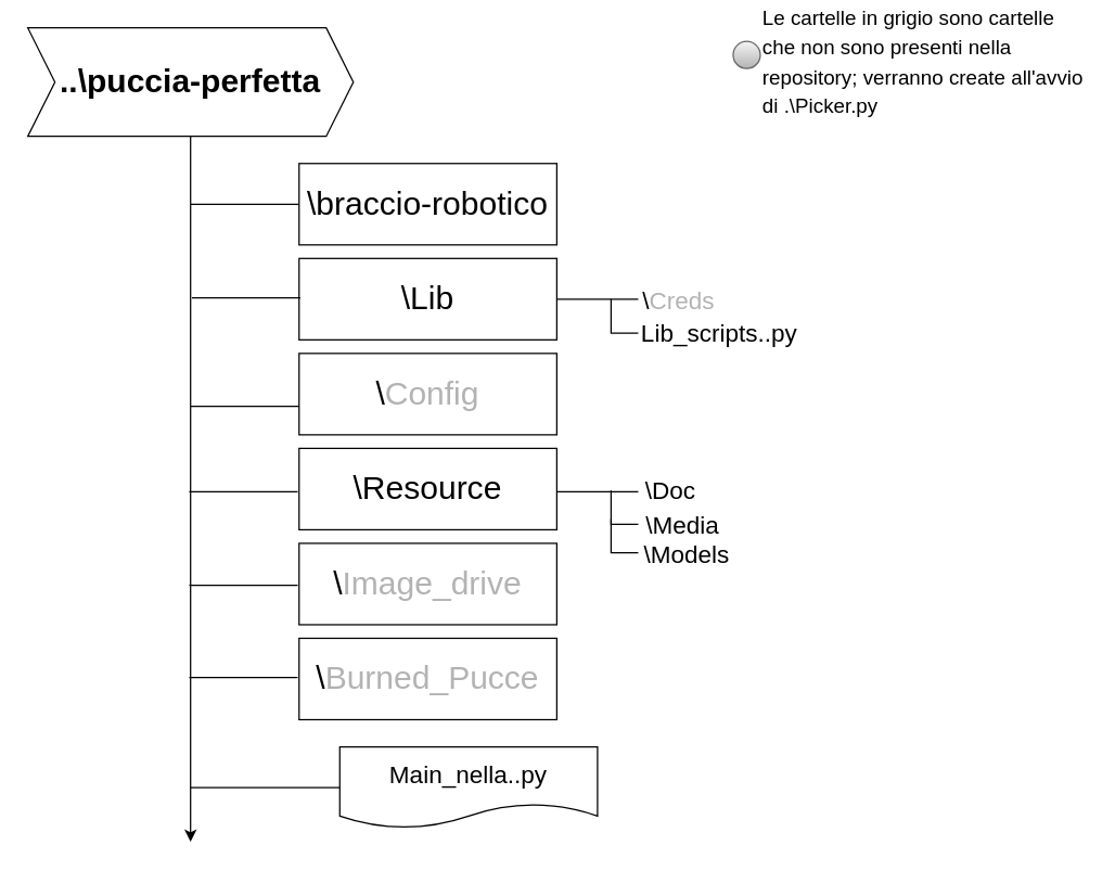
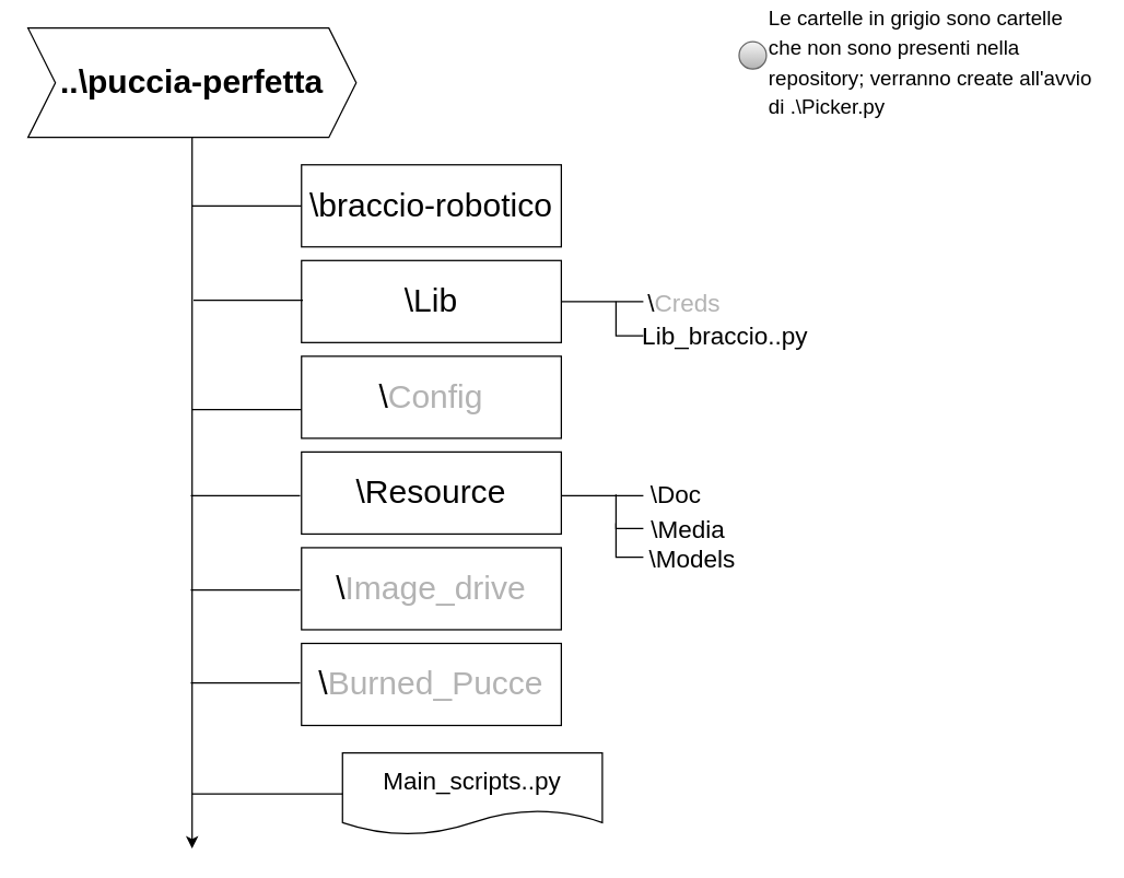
  <mxCell id="0" />
  <mxCell id="1" parent="0" />
  <mxCell id="2" value="&lt;font style=&quot;font-size: 24px;&quot;&gt;&lt;b&gt;..\puccia-perfetta&lt;/b&gt;&lt;/font&gt;" style="shape=step;perimeter=stepPerimeter;whiteSpace=wrap;html=1;fixedSize=1;" vertex="1" parent="1"><mxGeometry x="20" y="20" width="240" height="80" as="geometry" /></mxCell>
  <mxCell id="3" value="" style="endArrow=classic;html=1;rounded=0;fontSize=24;exitX=0.5;exitY=1;exitDx=0;exitDy=0;" edge="1" parent="1" source="2"><mxGeometry width="50" height="50" relative="1" as="geometry"><mxPoint x="370" y="330" as="sourcePoint" /><mxPoint x="140" y="620" as="targetPoint" /></mxGeometry></mxCell>
  <mxCell id="4" value="\braccio-robotico" style="rounded=0;whiteSpace=wrap;html=1;fontSize=24;" vertex="1" parent="1"><mxGeometry x="220" y="120" width="190" height="60" as="geometry" /></mxCell>
  <mxCell id="5" value="\Lib" style="rounded=0;whiteSpace=wrap;html=1;fontSize=24;" vertex="1" parent="1"><mxGeometry x="220" y="190" width="190" height="60" as="geometry" /></mxCell>
  <mxCell id="6" value="\&lt;font color=&quot;#b3b3b3&quot;&gt;Config&lt;/font&gt;" style="rounded=0;whiteSpace=wrap;html=1;fontSize=24;" vertex="1" parent="1"><mxGeometry x="220" y="260" width="190" height="60" as="geometry" /></mxCell>
  <mxCell id="7" value="\Resource" style="rounded=0;whiteSpace=wrap;html=1;fontSize=24;" vertex="1" parent="1"><mxGeometry x="220" y="330" width="190" height="60" as="geometry" /></mxCell>
  <mxCell id="8" value="\&lt;font color=&quot;#b3b3b3&quot;&gt;Image_drive&lt;/font&gt;" style="rounded=0;whiteSpace=wrap;html=1;fontSize=24;" vertex="1" parent="1"><mxGeometry x="220" y="400" width="190" height="60" as="geometry" /></mxCell>
  <mxCell id="9" value="\&lt;font color=&quot;#b3b3b3&quot;&gt;Burned_Pucce&lt;/font&gt;" style="rounded=0;whiteSpace=wrap;html=1;fontSize=24;" vertex="1" parent="1"><mxGeometry x="220" y="470" width="190" height="60" as="geometry" /></mxCell>
  <mxCell id="10" value="&lt;font style=&quot;font-size: 18px;&quot;&gt;&lt;font color=&quot;#000000&quot;&gt;\&lt;/font&gt;Creds&lt;/font&gt;" style="text;html=1;strokeColor=none;fillColor=none;align=center;verticalAlign=middle;whiteSpace=wrap;rounded=0;fontSize=24;fontColor=#B3B3B3;" vertex="1" parent="1"><mxGeometry x="470" y="205" width="60" height="30" as="geometry" /></mxCell>
- <mxCell id="11" value="&lt;span style=&quot;font-size: 18px;&quot;&gt;&lt;font color=&quot;#000000&quot;&gt;Lib_scripts..py&lt;/font&gt;&lt;/span&gt;" style="text;html=1;strokeColor=none;fillColor=none;align=center;verticalAlign=middle;whiteSpace=wrap;rounded=0;fontSize=24;fontColor=#B3B3B3;" vertex="1" parent="1"><mxGeometry x="470" y="229" width="120" height="30" as="geometry" /></mxCell>
+ <mxCell id="11" value="&lt;span style=&quot;font-size: 18px;&quot;&gt;&lt;font color=&quot;#000000&quot;&gt;Lib_braccio..py&lt;/font&gt;&lt;/span&gt;" style="text;html=1;strokeColor=none;fillColor=none;align=center;verticalAlign=middle;whiteSpace=wrap;rounded=0;fontSize=24;fontColor=#B3B3B3;" vertex="1" parent="1"><mxGeometry x="470" y="229" width="120" height="30" as="geometry" /></mxCell>
  <mxCell id="12" value="" style="endArrow=none;html=1;rounded=0;fontSize=18;fontColor=#000000;entryX=0;entryY=0.5;entryDx=0;entryDy=0;" edge="1" parent="1" target="4"><mxGeometry width="50" height="50" relative="1" as="geometry"><mxPoint x="140" y="150" as="sourcePoint" /><mxPoint x="200" y="150" as="targetPoint" /></mxGeometry></mxCell>
  <mxCell id="13" value="" style="endArrow=none;html=1;rounded=0;fontSize=18;fontColor=#000000;entryX=0;entryY=0.5;entryDx=0;entryDy=0;" edge="1" parent="1"><mxGeometry width="50" height="50" relative="1" as="geometry"><mxPoint x="141" y="219" as="sourcePoint" /><mxPoint x="221" y="219" as="targetPoint" /></mxGeometry></mxCell>
  <mxCell id="14" value="" style="endArrow=none;html=1;rounded=0;fontSize=18;fontColor=#000000;entryX=0;entryY=0.5;entryDx=0;entryDy=0;" edge="1" parent="1"><mxGeometry width="50" height="50" relative="1" as="geometry"><mxPoint x="140" y="299" as="sourcePoint" /><mxPoint x="220" y="299" as="targetPoint" /></mxGeometry></mxCell>
  <mxCell id="15" value="" style="endArrow=none;html=1;rounded=0;fontSize=18;fontColor=#000000;entryX=0;entryY=0.5;entryDx=0;entryDy=0;" edge="1" parent="1"><mxGeometry width="50" height="50" relative="1" as="geometry"><mxPoint x="139" y="362" as="sourcePoint" /><mxPoint x="219" y="362" as="targetPoint" /></mxGeometry></mxCell>
  <mxCell id="16" value="" style="endArrow=none;html=1;rounded=0;fontSize=18;fontColor=#000000;entryX=0;entryY=0.5;entryDx=0;entryDy=0;" edge="1" parent="1"><mxGeometry width="50" height="50" relative="1" as="geometry"><mxPoint x="139" y="431" as="sourcePoint" /><mxPoint x="219" y="431" as="targetPoint" /></mxGeometry></mxCell>
  <mxCell id="17" value="" style="endArrow=none;html=1;rounded=0;fontSize=18;fontColor=#000000;entryX=0;entryY=0.5;entryDx=0;entryDy=0;" edge="1" parent="1"><mxGeometry width="50" height="50" relative="1" as="geometry"><mxPoint x="139" y="499" as="sourcePoint" /><mxPoint x="219" y="499" as="targetPoint" /></mxGeometry></mxCell>
  <mxCell id="18" value="" style="endArrow=none;html=1;rounded=0;fontSize=18;fontColor=#000000;entryX=0;entryY=0.5;entryDx=0;entryDy=0;exitX=1;exitY=0.5;exitDx=0;exitDy=0;" edge="1" parent="1" target="10"><mxGeometry width="50" height="50" relative="1" as="geometry"><mxPoint x="410" y="220" as="sourcePoint" /><mxPoint x="390" y="220" as="targetPoint" /></mxGeometry></mxCell>
  <mxCell id="19" value="" style="endArrow=none;html=1;rounded=0;fontSize=18;fontColor=#000000;entryX=0;entryY=0.5;entryDx=0;entryDy=0;" edge="1" parent="1"><mxGeometry width="50" height="50" relative="1" as="geometry"><mxPoint x="450" y="220" as="sourcePoint" /><mxPoint x="470" y="245" as="targetPoint" /><Array as="points"><mxPoint x="450" y="245" /></Array></mxGeometry></mxCell>
  <mxCell id="20" value="&lt;font style=&quot;font-size: 18px;&quot;&gt;&lt;font color=&quot;#000000&quot;&gt;\Doc&lt;/font&gt;&lt;/font&gt;" style="text;html=1;strokeColor=none;fillColor=none;align=center;verticalAlign=middle;whiteSpace=wrap;rounded=0;fontSize=24;fontColor=#B3B3B3;" vertex="1" parent="1"><mxGeometry x="464" y="345" width="60" height="30" as="geometry" /></mxCell>
  <mxCell id="21" value="&lt;font style=&quot;font-size: 18px;&quot;&gt;&lt;font color=&quot;#000000&quot;&gt;\Media&lt;/font&gt;&lt;/font&gt;" style="text;html=1;strokeColor=none;fillColor=none;align=center;verticalAlign=middle;whiteSpace=wrap;rounded=0;fontSize=24;fontColor=#B3B3B3;" vertex="1" parent="1"><mxGeometry x="473" y="370" width="60" height="30" as="geometry" /></mxCell>
  <mxCell id="22" value="&lt;font style=&quot;font-size: 18px;&quot;&gt;&lt;font color=&quot;#000000&quot;&gt;\Models&lt;/font&gt;&lt;/font&gt;" style="text;html=1;strokeColor=none;fillColor=none;align=center;verticalAlign=middle;whiteSpace=wrap;rounded=0;fontSize=24;fontColor=#B3B3B3;" vertex="1" parent="1"><mxGeometry x="476" y="392" width="60" height="30" as="geometry" /></mxCell>
  <mxCell id="23" value="" style="endArrow=none;html=1;rounded=0;fontSize=18;fontColor=#000000;entryX=0;entryY=0.5;entryDx=0;entryDy=0;exitX=1;exitY=0.5;exitDx=0;exitDy=0;" edge="1" parent="1"><mxGeometry width="50" height="50" relative="1" as="geometry"><mxPoint x="410" y="362" as="sourcePoint" /><mxPoint x="470" y="362" as="targetPoint" /></mxGeometry></mxCell>
  <mxCell id="24" value="" style="endArrow=none;html=1;rounded=0;fontSize=18;fontColor=#000000;entryX=0;entryY=0.5;entryDx=0;entryDy=0;" edge="1" parent="1"><mxGeometry width="50" height="50" relative="1" as="geometry"><mxPoint x="450" y="361" as="sourcePoint" /><mxPoint x="470" y="386" as="targetPoint" /><Array as="points"><mxPoint x="450" y="386" /></Array></mxGeometry></mxCell>
  <mxCell id="25" value="" style="endArrow=none;html=1;rounded=0;fontSize=18;fontColor=#000000;entryX=0;entryY=0.5;entryDx=0;entryDy=0;" edge="1" parent="1"><mxGeometry width="50" height="50" relative="1" as="geometry"><mxPoint x="450" y="382" as="sourcePoint" /><mxPoint x="470" y="407" as="targetPoint" /><Array as="points"><mxPoint x="450" y="407" /></Array></mxGeometry></mxCell>
- <mxCell id="26" value="Main_nella..py" style="shape=document;whiteSpace=wrap;html=1;boundedLbl=1;fontSize=18;fontColor=#000000;" vertex="1" parent="1"><mxGeometry x="250" y="550" width="190" height="60" as="geometry" /></mxCell>
+ <mxCell id="26" value="Main_scripts..py" style="shape=document;whiteSpace=wrap;html=1;boundedLbl=1;fontSize=18;fontColor=#000000;" vertex="1" parent="1"><mxGeometry x="250" y="550" width="190" height="60" as="geometry" /></mxCell>
  <mxCell id="27" value="" style="endArrow=none;html=1;rounded=0;fontSize=18;fontColor=#000000;entryX=0;entryY=0.5;entryDx=0;entryDy=0;" edge="1" parent="1" target="26"><mxGeometry width="50" height="50" relative="1" as="geometry"><mxPoint x="140" y="580" as="sourcePoint" /><mxPoint x="230" y="560" as="targetPoint" /><Array as="points"><mxPoint x="200" y="580" /></Array></mxGeometry></mxCell>
  <mxCell id="28" value="" style="ellipse;whiteSpace=wrap;html=1;aspect=fixed;fontSize=18;fillColor=#f5f5f5;gradientColor=#b3b3b3;strokeColor=#666666;" vertex="1" parent="1"><mxGeometry x="540" y="30" width="20" height="20" as="geometry" /></mxCell>
  <mxCell id="29" value="&lt;span style=&quot;font-size: 15px;&quot;&gt;Le cartelle in grigio sono cartelle che non sono presenti nella repository; verranno create all'avvio di .\Picker.py&lt;/span&gt;" style="text;html=1;strokeColor=none;fillColor=none;align=left;verticalAlign=middle;whiteSpace=wrap;rounded=0;fontSize=18;fontColor=#000000;" vertex="1" parent="1"><mxGeometry x="560" y="30" width="240" height="30" as="geometry" /></mxCell>
